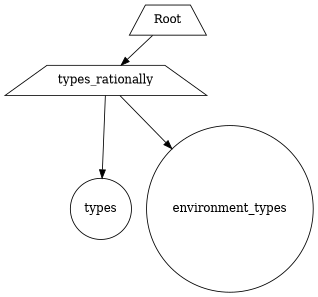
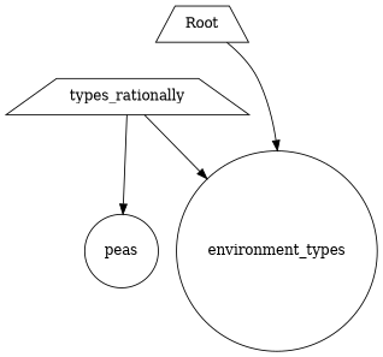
  strict digraph {
    node [shape=trapezium]
    edge [contraint=true]
    n1 [label=types_rationally]
-   n2 [label=types shape=circle]
+   n2 [label=peas shape=circle]
    n3 [label=environment_types shape=circle]
    Root
    n1 -> n2
    n1 -> n3
-   Root -> n1
+   Root -> n3
  }
